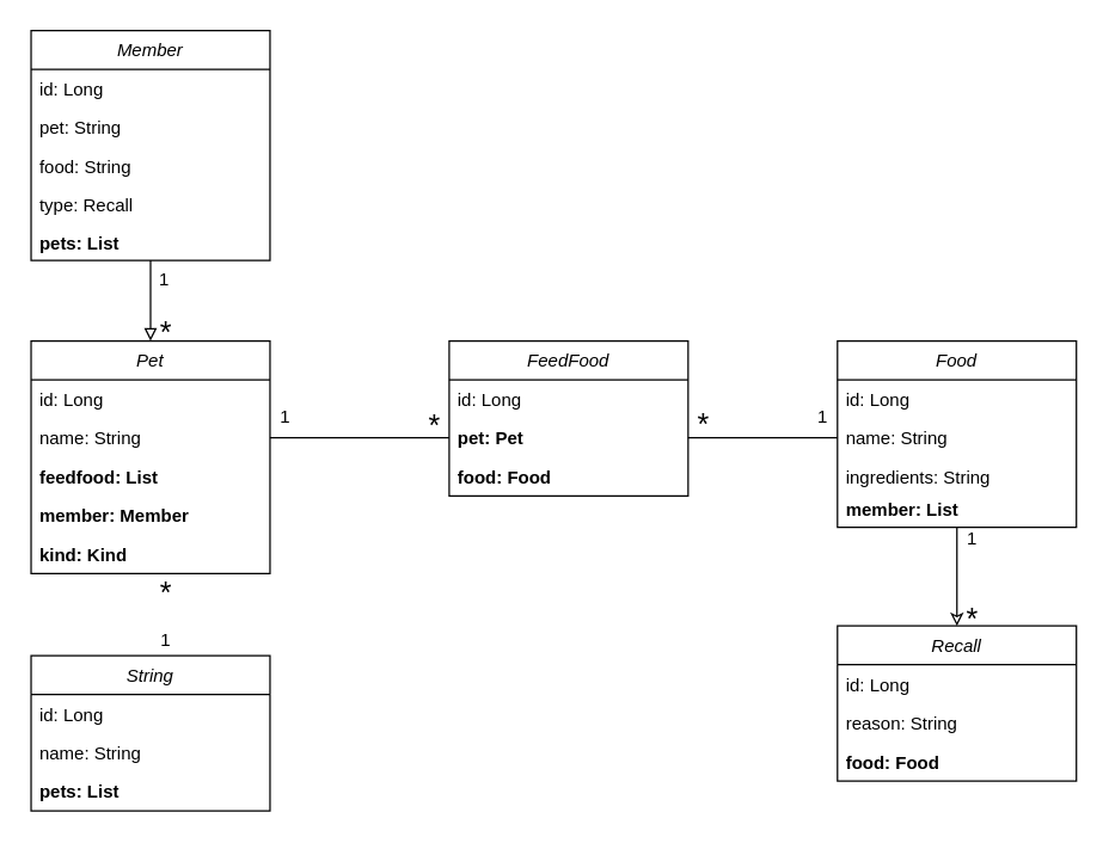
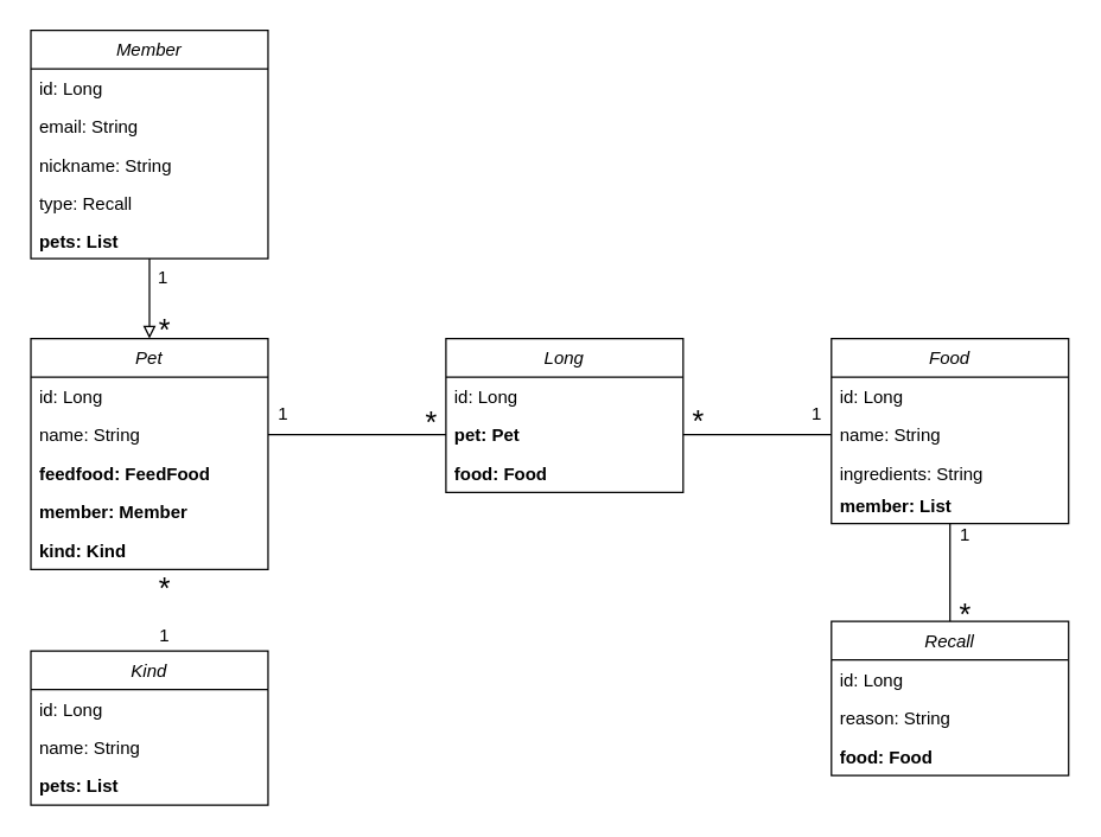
  <mxCell id="0" />
  <mxCell id="1" parent="0" />
  <mxCell id="2" style="edgeStyle=orthogonalEdgeStyle;rounded=0;orthogonalLoop=1;jettySize=auto;html=1;exitX=0.5;exitY=1;exitDx=0;exitDy=0;entryX=0.5;entryY=0;entryDx=0;entryDy=0;endArrow=block;endFill=0;" parent="1" source="3" target="9" edge="1"><mxGeometry relative="1" as="geometry" /></mxCell>
  <mxCell id="3" value="Member" style="swimlane;fontStyle=2;align=center;verticalAlign=top;childLayout=stackLayout;horizontal=1;startSize=26;horizontalStack=0;resizeParent=1;resizeLast=0;collapsible=1;marginBottom=0;rounded=0;shadow=0;strokeWidth=1;" parent="1" vertex="1"><mxGeometry x="20" y="20" width="160" height="154" as="geometry"><mxRectangle x="230" y="140" width="160" height="26" as="alternateBounds" /></mxGeometry></mxCell>
  <mxCell id="4" value="id: Long" style="text;align=left;verticalAlign=top;spacingLeft=4;spacingRight=4;overflow=hidden;rotatable=0;points=[[0,0.5],[1,0.5]];portConstraint=eastwest;" parent="3" vertex="1"><mxGeometry y="26" width="160" height="26" as="geometry" /></mxCell>
- <mxCell id="5" value="pet: String" style="text;align=left;verticalAlign=top;spacingLeft=4;spacingRight=4;overflow=hidden;rotatable=0;points=[[0,0.5],[1,0.5]];portConstraint=eastwest;" parent="3" vertex="1"><mxGeometry y="52" width="160" height="26" as="geometry" /></mxCell>
- <mxCell id="6" value="food: String" style="text;align=left;verticalAlign=top;spacingLeft=4;spacingRight=4;overflow=hidden;rotatable=0;points=[[0,0.5],[1,0.5]];portConstraint=eastwest;" parent="3" vertex="1"><mxGeometry y="78" width="160" height="26" as="geometry" /></mxCell>
+ <mxCell id="5" value="email: String" style="text;align=left;verticalAlign=top;spacingLeft=4;spacingRight=4;overflow=hidden;rotatable=0;points=[[0,0.5],[1,0.5]];portConstraint=eastwest;" parent="3" vertex="1"><mxGeometry y="52" width="160" height="26" as="geometry" /></mxCell>
+ <mxCell id="6" value="nickname: String" style="text;align=left;verticalAlign=top;spacingLeft=4;spacingRight=4;overflow=hidden;rotatable=0;points=[[0,0.5],[1,0.5]];portConstraint=eastwest;" parent="3" vertex="1"><mxGeometry y="78" width="160" height="26" as="geometry" /></mxCell>
  <mxCell id="7" value="type: Recall&#10;" style="text;align=left;verticalAlign=top;spacingLeft=4;spacingRight=4;overflow=hidden;rotatable=0;points=[[0,0.5],[1,0.5]];portConstraint=eastwest;" vertex="1" parent="3"><mxGeometry y="104" width="160" height="25" as="geometry" /></mxCell>
  <mxCell id="8" value="pets: List" style="text;align=left;verticalAlign=top;spacingLeft=4;spacingRight=4;overflow=hidden;rotatable=0;points=[[0,0.5],[1,0.5]];portConstraint=eastwest;rounded=0;shadow=0;html=0;fontStyle=1" parent="3" vertex="1"><mxGeometry y="129" width="160" height="16" as="geometry" /></mxCell>
  <mxCell id="9" value="Pet" style="swimlane;fontStyle=2;align=center;verticalAlign=top;childLayout=stackLayout;horizontal=1;startSize=26;horizontalStack=0;resizeParent=1;resizeLast=0;collapsible=1;marginBottom=0;rounded=0;shadow=0;strokeWidth=1;" parent="1" vertex="1"><mxGeometry x="20" y="228" width="160" height="156" as="geometry"><mxRectangle x="230" y="140" width="160" height="26" as="alternateBounds" /></mxGeometry></mxCell>
  <mxCell id="10" value="id: Long" style="text;align=left;verticalAlign=top;spacingLeft=4;spacingRight=4;overflow=hidden;rotatable=0;points=[[0,0.5],[1,0.5]];portConstraint=eastwest;" parent="9" vertex="1"><mxGeometry y="26" width="160" height="26" as="geometry" /></mxCell>
  <mxCell id="11" value="name: String" style="text;align=left;verticalAlign=top;spacingLeft=4;spacingRight=4;overflow=hidden;rotatable=0;points=[[0,0.5],[1,0.5]];portConstraint=eastwest;" parent="9" vertex="1"><mxGeometry y="52" width="160" height="26" as="geometry" /></mxCell>
- <mxCell id="12" value="feedfood: List" style="text;align=left;verticalAlign=top;spacingLeft=4;spacingRight=4;overflow=hidden;rotatable=0;points=[[0,0.5],[1,0.5]];portConstraint=eastwest;fontStyle=1" parent="9" vertex="1"><mxGeometry y="78" width="160" height="26" as="geometry" /></mxCell>
+ <mxCell id="12" value="feedfood: FeedFood" style="text;align=left;verticalAlign=top;spacingLeft=4;spacingRight=4;overflow=hidden;rotatable=0;points=[[0,0.5],[1,0.5]];portConstraint=eastwest;fontStyle=1" parent="9" vertex="1"><mxGeometry y="78" width="160" height="26" as="geometry" /></mxCell>
  <mxCell id="13" value="member: Member" style="text;align=left;verticalAlign=top;spacingLeft=4;spacingRight=4;overflow=hidden;rotatable=0;points=[[0,0.5],[1,0.5]];portConstraint=eastwest;fontStyle=1" parent="9" vertex="1"><mxGeometry y="104" width="160" height="26" as="geometry" /></mxCell>
  <mxCell id="14" value="kind: Kind" style="text;align=left;verticalAlign=top;spacingLeft=4;spacingRight=4;overflow=hidden;rotatable=0;points=[[0,0.5],[1,0.5]];portConstraint=eastwest;fontStyle=1" parent="9" vertex="1"><mxGeometry y="130" width="160" height="26" as="geometry" /></mxCell>
- <mxCell id="15" value="String" style="swimlane;fontStyle=2;align=center;verticalAlign=top;childLayout=stackLayout;horizontal=1;startSize=26;horizontalStack=0;resizeParent=1;resizeLast=0;collapsible=1;marginBottom=0;rounded=0;shadow=0;strokeWidth=1;" parent="1" vertex="1"><mxGeometry x="20" y="439" width="160" height="104" as="geometry"><mxRectangle x="230" y="140" width="160" height="26" as="alternateBounds" /></mxGeometry></mxCell>
+ <mxCell id="15" value="Kind" style="swimlane;fontStyle=2;align=center;verticalAlign=top;childLayout=stackLayout;horizontal=1;startSize=26;horizontalStack=0;resizeParent=1;resizeLast=0;collapsible=1;marginBottom=0;rounded=0;shadow=0;strokeWidth=1;" parent="1" vertex="1"><mxGeometry x="20" y="439" width="160" height="104" as="geometry"><mxRectangle x="230" y="140" width="160" height="26" as="alternateBounds" /></mxGeometry></mxCell>
  <mxCell id="16" value="id: Long" style="text;align=left;verticalAlign=top;spacingLeft=4;spacingRight=4;overflow=hidden;rotatable=0;points=[[0,0.5],[1,0.5]];portConstraint=eastwest;" parent="15" vertex="1"><mxGeometry y="26" width="160" height="26" as="geometry" /></mxCell>
  <mxCell id="17" value="name: String" style="text;align=left;verticalAlign=top;spacingLeft=4;spacingRight=4;overflow=hidden;rotatable=0;points=[[0,0.5],[1,0.5]];portConstraint=eastwest;fontStyle=0" parent="15" vertex="1"><mxGeometry y="52" width="160" height="26" as="geometry" /></mxCell>
  <mxCell id="18" value="pets: List" style="text;align=left;verticalAlign=top;spacingLeft=4;spacingRight=4;overflow=hidden;rotatable=0;points=[[0,0.5],[1,0.5]];portConstraint=eastwest;fontStyle=1" parent="15" vertex="1"><mxGeometry y="78" width="160" height="22" as="geometry" /></mxCell>
  <mxCell id="19" value="1" style="text;html=1;align=center;verticalAlign=middle;resizable=0;points=[];autosize=1;strokeColor=none;fillColor=none;" parent="1" vertex="1"><mxGeometry x="99" y="177" width="20" height="20" as="geometry" /></mxCell>
  <mxCell id="20" value="&lt;font style=&quot;font-size: 20px&quot;&gt;*&lt;/font&gt;" style="text;html=1;align=center;verticalAlign=middle;resizable=0;points=[];autosize=1;strokeColor=none;fillColor=none;" parent="1" vertex="1"><mxGeometry x="100" y="212" width="20" height="20" as="geometry" /></mxCell>
  <mxCell id="21" value="1" style="text;html=1;align=center;verticalAlign=middle;resizable=0;points=[];autosize=1;strokeColor=none;fillColor=none;" parent="1" vertex="1"><mxGeometry x="100" y="419" width="20" height="20" as="geometry" /></mxCell>
  <mxCell id="22" value="&lt;font style=&quot;font-size: 20px&quot;&gt;*&lt;/font&gt;" style="text;html=1;align=center;verticalAlign=middle;resizable=0;points=[];autosize=1;strokeColor=none;fillColor=none;" parent="1" vertex="1"><mxGeometry x="100" y="386" width="20" height="20" as="geometry" /></mxCell>
- <mxCell id="23" style="edgeStyle=orthogonalEdgeStyle;rounded=0;orthogonalLoop=1;jettySize=auto;html=1;exitX=0.5;exitY=1;exitDx=0;exitDy=0;entryX=0.5;entryY=0;entryDx=0;entryDy=0;fontSize=20;endArrow=classic;endFill=0;" parent="1" source="24" target="39" edge="1"><mxGeometry relative="1" as="geometry" /></mxCell>
+ <mxCell id="23" style="edgeStyle=orthogonalEdgeStyle;rounded=0;orthogonalLoop=1;jettySize=auto;html=1;exitX=0.5;exitY=1;exitDx=0;exitDy=0;entryX=0.5;entryY=0;entryDx=0;entryDy=0;fontSize=20;endArrow=none;endFill=0;" parent="1" source="24" target="39" edge="1"><mxGeometry relative="1" as="geometry" /></mxCell>
  <mxCell id="24" value="Food" style="swimlane;fontStyle=2;align=center;verticalAlign=top;childLayout=stackLayout;horizontal=1;startSize=26;horizontalStack=0;resizeParent=1;resizeLast=0;collapsible=1;marginBottom=0;rounded=0;shadow=0;strokeWidth=1;" parent="1" vertex="1"><mxGeometry x="560" y="228" width="160" height="125" as="geometry"><mxRectangle x="230" y="140" width="160" height="26" as="alternateBounds" /></mxGeometry></mxCell>
  <mxCell id="25" value="id: Long" style="text;align=left;verticalAlign=top;spacingLeft=4;spacingRight=4;overflow=hidden;rotatable=0;points=[[0,0.5],[1,0.5]];portConstraint=eastwest;" parent="24" vertex="1"><mxGeometry y="26" width="160" height="26" as="geometry" /></mxCell>
  <mxCell id="26" value="name: String" style="text;align=left;verticalAlign=top;spacingLeft=4;spacingRight=4;overflow=hidden;rotatable=0;points=[[0,0.5],[1,0.5]];portConstraint=eastwest;fontStyle=0" parent="24" vertex="1"><mxGeometry y="52" width="160" height="26" as="geometry" /></mxCell>
  <mxCell id="27" value="ingredients: String" style="text;align=left;verticalAlign=top;spacingLeft=4;spacingRight=4;overflow=hidden;rotatable=0;points=[[0,0.5],[1,0.5]];portConstraint=eastwest;fontStyle=0" parent="24" vertex="1"><mxGeometry y="78" width="160" height="22" as="geometry" /></mxCell>
  <mxCell id="28" value="member: List" style="text;align=left;verticalAlign=top;spacingLeft=4;spacingRight=4;overflow=hidden;rotatable=0;points=[[0,0.5],[1,0.5]];portConstraint=eastwest;fontStyle=1" parent="24" vertex="1"><mxGeometry y="100" width="160" height="25" as="geometry" /></mxCell>
- <mxCell id="29" value="FeedFood" style="swimlane;fontStyle=2;align=center;verticalAlign=top;childLayout=stackLayout;horizontal=1;startSize=26;horizontalStack=0;resizeParent=1;resizeLast=0;collapsible=1;marginBottom=0;rounded=0;shadow=0;strokeWidth=1;" parent="1" vertex="1"><mxGeometry x="300" y="228" width="160" height="104" as="geometry"><mxRectangle x="230" y="140" width="160" height="26" as="alternateBounds" /></mxGeometry></mxCell>
+ <mxCell id="29" value="Long" style="swimlane;fontStyle=2;align=center;verticalAlign=top;childLayout=stackLayout;horizontal=1;startSize=26;horizontalStack=0;resizeParent=1;resizeLast=0;collapsible=1;marginBottom=0;rounded=0;shadow=0;strokeWidth=1;" parent="1" vertex="1"><mxGeometry x="300" y="228" width="160" height="104" as="geometry"><mxRectangle x="230" y="140" width="160" height="26" as="alternateBounds" /></mxGeometry></mxCell>
  <mxCell id="30" value="id: Long" style="text;align=left;verticalAlign=top;spacingLeft=4;spacingRight=4;overflow=hidden;rotatable=0;points=[[0,0.5],[1,0.5]];portConstraint=eastwest;" parent="29" vertex="1"><mxGeometry y="26" width="160" height="26" as="geometry" /></mxCell>
  <mxCell id="31" value="pet: Pet" style="text;align=left;verticalAlign=top;spacingLeft=4;spacingRight=4;overflow=hidden;rotatable=0;points=[[0,0.5],[1,0.5]];portConstraint=eastwest;fontStyle=1" parent="29" vertex="1"><mxGeometry y="52" width="160" height="26" as="geometry" /></mxCell>
  <mxCell id="32" value="food: Food&#10;" style="text;align=left;verticalAlign=top;spacingLeft=4;spacingRight=4;overflow=hidden;rotatable=0;points=[[0,0.5],[1,0.5]];portConstraint=eastwest;fontStyle=1" parent="29" vertex="1"><mxGeometry y="78" width="160" height="22" as="geometry" /></mxCell>
  <mxCell id="33" style="edgeStyle=orthogonalEdgeStyle;rounded=0;orthogonalLoop=1;jettySize=auto;html=1;exitX=1;exitY=0.5;exitDx=0;exitDy=0;entryX=0;entryY=0.5;entryDx=0;entryDy=0;fontSize=20;endArrow=none;endFill=0;" parent="1" source="11" target="31" edge="1"><mxGeometry relative="1" as="geometry" /></mxCell>
  <mxCell id="34" style="edgeStyle=orthogonalEdgeStyle;rounded=0;orthogonalLoop=1;jettySize=auto;html=1;exitX=1;exitY=0.5;exitDx=0;exitDy=0;entryX=0;entryY=0.5;entryDx=0;entryDy=0;fontSize=20;endArrow=none;endFill=0;" parent="1" source="31" target="26" edge="1"><mxGeometry relative="1" as="geometry" /></mxCell>
  <mxCell id="35" value="&lt;font style=&quot;font-size: 20px&quot;&gt;*&lt;/font&gt;" style="text;html=1;align=center;verticalAlign=middle;resizable=0;points=[];autosize=1;strokeColor=none;fillColor=none;" parent="1" vertex="1"><mxGeometry x="280" y="274" width="20" height="20" as="geometry" /></mxCell>
  <mxCell id="36" value="1" style="text;html=1;align=center;verticalAlign=middle;resizable=0;points=[];autosize=1;strokeColor=none;fillColor=none;" parent="1" vertex="1"><mxGeometry x="180" y="269" width="20" height="20" as="geometry" /></mxCell>
  <mxCell id="37" value="&lt;font style=&quot;font-size: 20px&quot;&gt;*&lt;/font&gt;" style="text;html=1;align=center;verticalAlign=middle;resizable=0;points=[];autosize=1;strokeColor=none;fillColor=none;" parent="1" vertex="1"><mxGeometry x="460" y="273" width="20" height="20" as="geometry" /></mxCell>
  <mxCell id="38" value="1" style="text;html=1;align=center;verticalAlign=middle;resizable=0;points=[];autosize=1;strokeColor=none;fillColor=none;" parent="1" vertex="1"><mxGeometry x="540" y="269" width="20" height="20" as="geometry" /></mxCell>
  <mxCell id="39" value="Recall" style="swimlane;fontStyle=2;align=center;verticalAlign=top;childLayout=stackLayout;horizontal=1;startSize=26;horizontalStack=0;resizeParent=1;resizeLast=0;collapsible=1;marginBottom=0;rounded=0;shadow=0;strokeWidth=1;" parent="1" vertex="1"><mxGeometry x="560" y="419" width="160" height="104" as="geometry"><mxRectangle x="230" y="140" width="160" height="26" as="alternateBounds" /></mxGeometry></mxCell>
  <mxCell id="40" value="id: Long" style="text;align=left;verticalAlign=top;spacingLeft=4;spacingRight=4;overflow=hidden;rotatable=0;points=[[0,0.5],[1,0.5]];portConstraint=eastwest;" parent="39" vertex="1"><mxGeometry y="26" width="160" height="26" as="geometry" /></mxCell>
  <mxCell id="41" value="reason: String" style="text;align=left;verticalAlign=top;spacingLeft=4;spacingRight=4;overflow=hidden;rotatable=0;points=[[0,0.5],[1,0.5]];portConstraint=eastwest;fontStyle=0" parent="39" vertex="1"><mxGeometry y="52" width="160" height="26" as="geometry" /></mxCell>
  <mxCell id="42" value="food: Food" style="text;align=left;verticalAlign=top;spacingLeft=4;spacingRight=4;overflow=hidden;rotatable=0;points=[[0,0.5],[1,0.5]];portConstraint=eastwest;fontStyle=1" parent="39" vertex="1"><mxGeometry y="78" width="160" height="22" as="geometry" /></mxCell>
  <mxCell id="43" value="&lt;font style=&quot;font-size: 20px&quot;&gt;*&lt;/font&gt;" style="text;html=1;align=center;verticalAlign=middle;resizable=0;points=[];autosize=1;strokeColor=none;fillColor=none;" parent="1" vertex="1"><mxGeometry x="640" y="404" width="20" height="20" as="geometry" /></mxCell>
  <mxCell id="44" value="1" style="text;html=1;align=center;verticalAlign=middle;resizable=0;points=[];autosize=1;strokeColor=none;fillColor=none;" parent="1" vertex="1"><mxGeometry x="640" y="351" width="20" height="20" as="geometry" /></mxCell>
